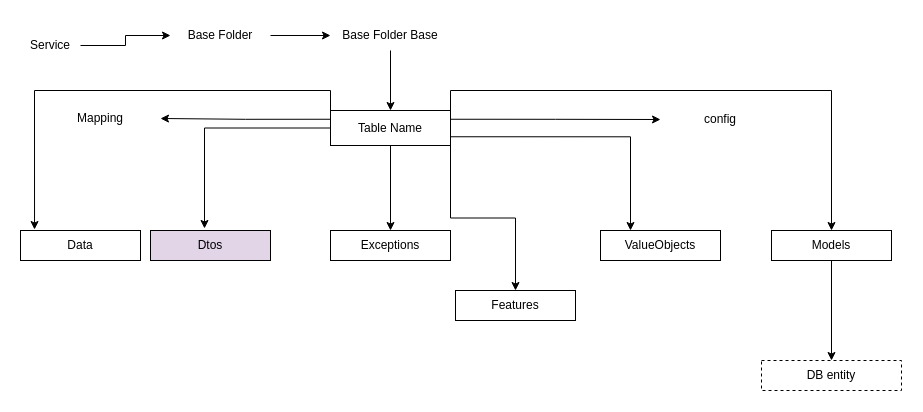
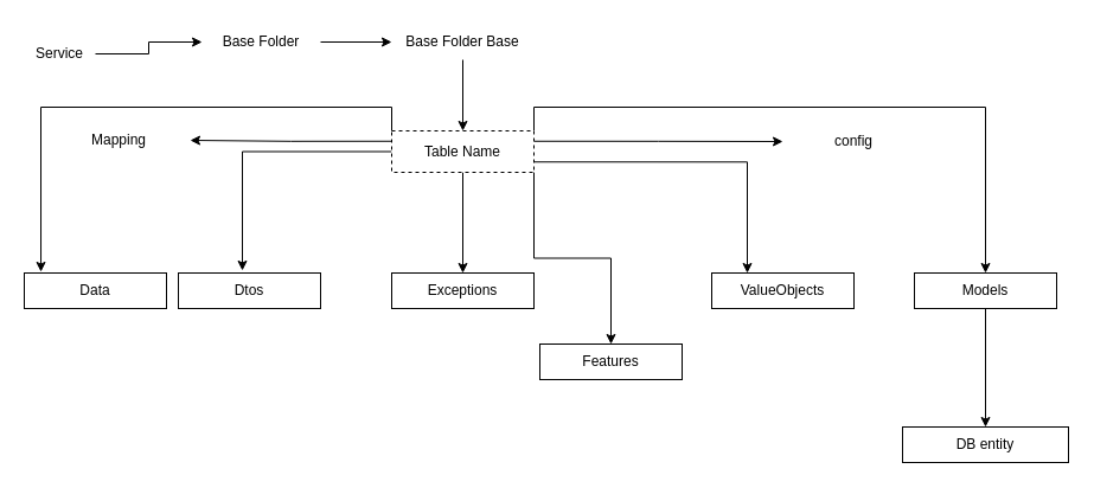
  <mxCell id="0" />
  <mxCell id="1" parent="0" />
  <mxCell id="2" style="edgeStyle=orthogonalEdgeStyle;rounded=0;orthogonalLoop=1;jettySize=auto;html=1;entryX=0;entryY=0.5;entryDx=0;entryDy=0;" edge="1" parent="1" source="3" target="5"><mxGeometry relative="1" as="geometry"><mxPoint x="240" y="30" as="targetPoint" /></mxGeometry></mxCell>
  <mxCell id="3" value="Service" style="text;html=1;strokeColor=none;fillColor=none;align=center;verticalAlign=middle;whiteSpace=wrap;rounded=0;" vertex="1" parent="1"><mxGeometry x="20" y="30" width="60" height="30" as="geometry" /></mxCell>
  <mxCell id="4" style="edgeStyle=orthogonalEdgeStyle;rounded=0;orthogonalLoop=1;jettySize=auto;html=1;" edge="1" parent="1" source="5" target="7"><mxGeometry relative="1" as="geometry" /></mxCell>
  <mxCell id="5" value="Base Folder" style="text;html=1;strokeColor=none;fillColor=none;align=center;verticalAlign=middle;whiteSpace=wrap;rounded=0;" vertex="1" parent="1"><mxGeometry x="170" y="20" width="100" height="30" as="geometry" /></mxCell>
  <mxCell id="6" style="edgeStyle=orthogonalEdgeStyle;rounded=0;orthogonalLoop=1;jettySize=auto;html=1;exitX=0.5;exitY=1;exitDx=0;exitDy=0;" edge="1" parent="1" source="7" target="16"><mxGeometry relative="1" as="geometry" /></mxCell>
  <mxCell id="7" value="Base Folder Base" style="text;html=1;strokeColor=none;fillColor=none;align=center;verticalAlign=middle;whiteSpace=wrap;rounded=0;" vertex="1" parent="1"><mxGeometry x="330" y="20" width="120" height="30" as="geometry" /></mxCell>
  <mxCell id="8" style="edgeStyle=orthogonalEdgeStyle;rounded=0;orthogonalLoop=1;jettySize=auto;html=1;exitX=1;exitY=0;exitDx=0;exitDy=0;entryX=0.5;entryY=0;entryDx=0;entryDy=0;" edge="1" parent="1" source="16" target="22"><mxGeometry relative="1" as="geometry" /></mxCell>
  <mxCell id="9" style="edgeStyle=orthogonalEdgeStyle;rounded=0;orthogonalLoop=1;jettySize=auto;html=1;exitX=0.5;exitY=1;exitDx=0;exitDy=0;entryX=0.5;entryY=0;entryDx=0;entryDy=0;" edge="1" parent="1" source="16" target="19"><mxGeometry relative="1" as="geometry" /></mxCell>
  <mxCell id="10" style="edgeStyle=orthogonalEdgeStyle;rounded=0;orthogonalLoop=1;jettySize=auto;html=1;exitX=0;exitY=0;exitDx=0;exitDy=0;entryX=0.117;entryY=-0.033;entryDx=0;entryDy=0;entryPerimeter=0;" edge="1" parent="1" source="16" target="17"><mxGeometry relative="1" as="geometry"><mxPoint x="30" y="150" as="targetPoint" /></mxGeometry></mxCell>
  <mxCell id="11" style="edgeStyle=orthogonalEdgeStyle;rounded=0;orthogonalLoop=1;jettySize=auto;html=1;exitX=0;exitY=0.5;exitDx=0;exitDy=0;entryX=0.45;entryY=-0.067;entryDx=0;entryDy=0;entryPerimeter=0;" edge="1" parent="1" source="16" target="18"><mxGeometry relative="1" as="geometry" /></mxCell>
  <mxCell id="12" style="edgeStyle=orthogonalEdgeStyle;rounded=0;orthogonalLoop=1;jettySize=auto;html=1;exitX=1;exitY=1;exitDx=0;exitDy=0;entryX=0.5;entryY=0;entryDx=0;entryDy=0;" edge="1" parent="1" source="16" target="20"><mxGeometry relative="1" as="geometry" /></mxCell>
  <mxCell id="13" style="edgeStyle=orthogonalEdgeStyle;rounded=0;orthogonalLoop=1;jettySize=auto;html=1;exitX=1;exitY=0.75;exitDx=0;exitDy=0;entryX=0.25;entryY=0;entryDx=0;entryDy=0;" edge="1" parent="1" source="16" target="23"><mxGeometry relative="1" as="geometry" /></mxCell>
  <mxCell id="14" style="edgeStyle=orthogonalEdgeStyle;rounded=0;orthogonalLoop=1;jettySize=auto;html=1;exitX=1;exitY=0.25;exitDx=0;exitDy=0;" edge="1" parent="1" source="16" target="25"><mxGeometry relative="1" as="geometry" /></mxCell>
  <mxCell id="15" style="edgeStyle=orthogonalEdgeStyle;rounded=0;orthogonalLoop=1;jettySize=auto;html=1;exitX=0;exitY=0.25;exitDx=0;exitDy=0;" edge="1" parent="1" source="16" target="26"><mxGeometry relative="1" as="geometry" /></mxCell>
- <mxCell id="16" value="Table Name" style="whiteSpace=wrap;html=1;" vertex="1" parent="1"><mxGeometry x="330" y="110" width="120" height="35" as="geometry" /></mxCell>
+ <mxCell id="16" value="Table Name" style="whiteSpace=wrap;html=1;dashed=1;" vertex="1" parent="1"><mxGeometry x="330" y="110" width="120" height="35" as="geometry" /></mxCell>
  <mxCell id="17" value="Data" style="whiteSpace=wrap;html=1;" vertex="1" parent="1"><mxGeometry x="20" y="230" width="120" height="30" as="geometry" /></mxCell>
- <mxCell id="18" value="Dtos" style="whiteSpace=wrap;html=1;fillColor=#e1d5e7;" vertex="1" parent="1"><mxGeometry x="150" y="230" width="120" height="30" as="geometry" /></mxCell>
+ <mxCell id="18" value="Dtos" style="whiteSpace=wrap;html=1;" vertex="1" parent="1"><mxGeometry x="150" y="230" width="120" height="30" as="geometry" /></mxCell>
  <mxCell id="19" value="Exceptions" style="whiteSpace=wrap;html=1;" vertex="1" parent="1"><mxGeometry x="330" y="230" width="120" height="30" as="geometry" /></mxCell>
  <mxCell id="20" value="Features" style="whiteSpace=wrap;html=1;" vertex="1" parent="1"><mxGeometry x="455" y="290" width="120" height="30" as="geometry" /></mxCell>
  <mxCell id="21" style="edgeStyle=orthogonalEdgeStyle;rounded=0;orthogonalLoop=1;jettySize=auto;html=1;exitX=0.5;exitY=1;exitDx=0;exitDy=0;" edge="1" parent="1" source="22" target="24"><mxGeometry relative="1" as="geometry" /></mxCell>
  <mxCell id="22" value="Models" style="whiteSpace=wrap;html=1;" vertex="1" parent="1"><mxGeometry x="771" y="230" width="120" height="30" as="geometry" /></mxCell>
  <mxCell id="23" value="ValueObjects" style="whiteSpace=wrap;html=1;" vertex="1" parent="1"><mxGeometry x="600" y="230" width="120" height="30" as="geometry" /></mxCell>
- <mxCell id="24" value="DB entity" style="whiteSpace=wrap;html=1;dashed=1;" vertex="1" parent="1"><mxGeometry x="761" y="360" width="140" height="30" as="geometry" /></mxCell>
+ <mxCell id="24" value="DB entity" style="whiteSpace=wrap;html=1;" vertex="1" parent="1"><mxGeometry x="761" y="360" width="140" height="30" as="geometry" /></mxCell>
  <mxCell id="25" value="config" style="text;html=1;strokeColor=none;fillColor=none;align=center;verticalAlign=middle;whiteSpace=wrap;rounded=0;" vertex="1" parent="1"><mxGeometry x="660" y="104" width="120" height="30" as="geometry" /></mxCell>
  <mxCell id="26" value="Mapping" style="text;html=1;strokeColor=none;fillColor=none;align=center;verticalAlign=middle;whiteSpace=wrap;rounded=0;" vertex="1" parent="1"><mxGeometry x="40" y="103" width="120" height="30" as="geometry" /></mxCell>
